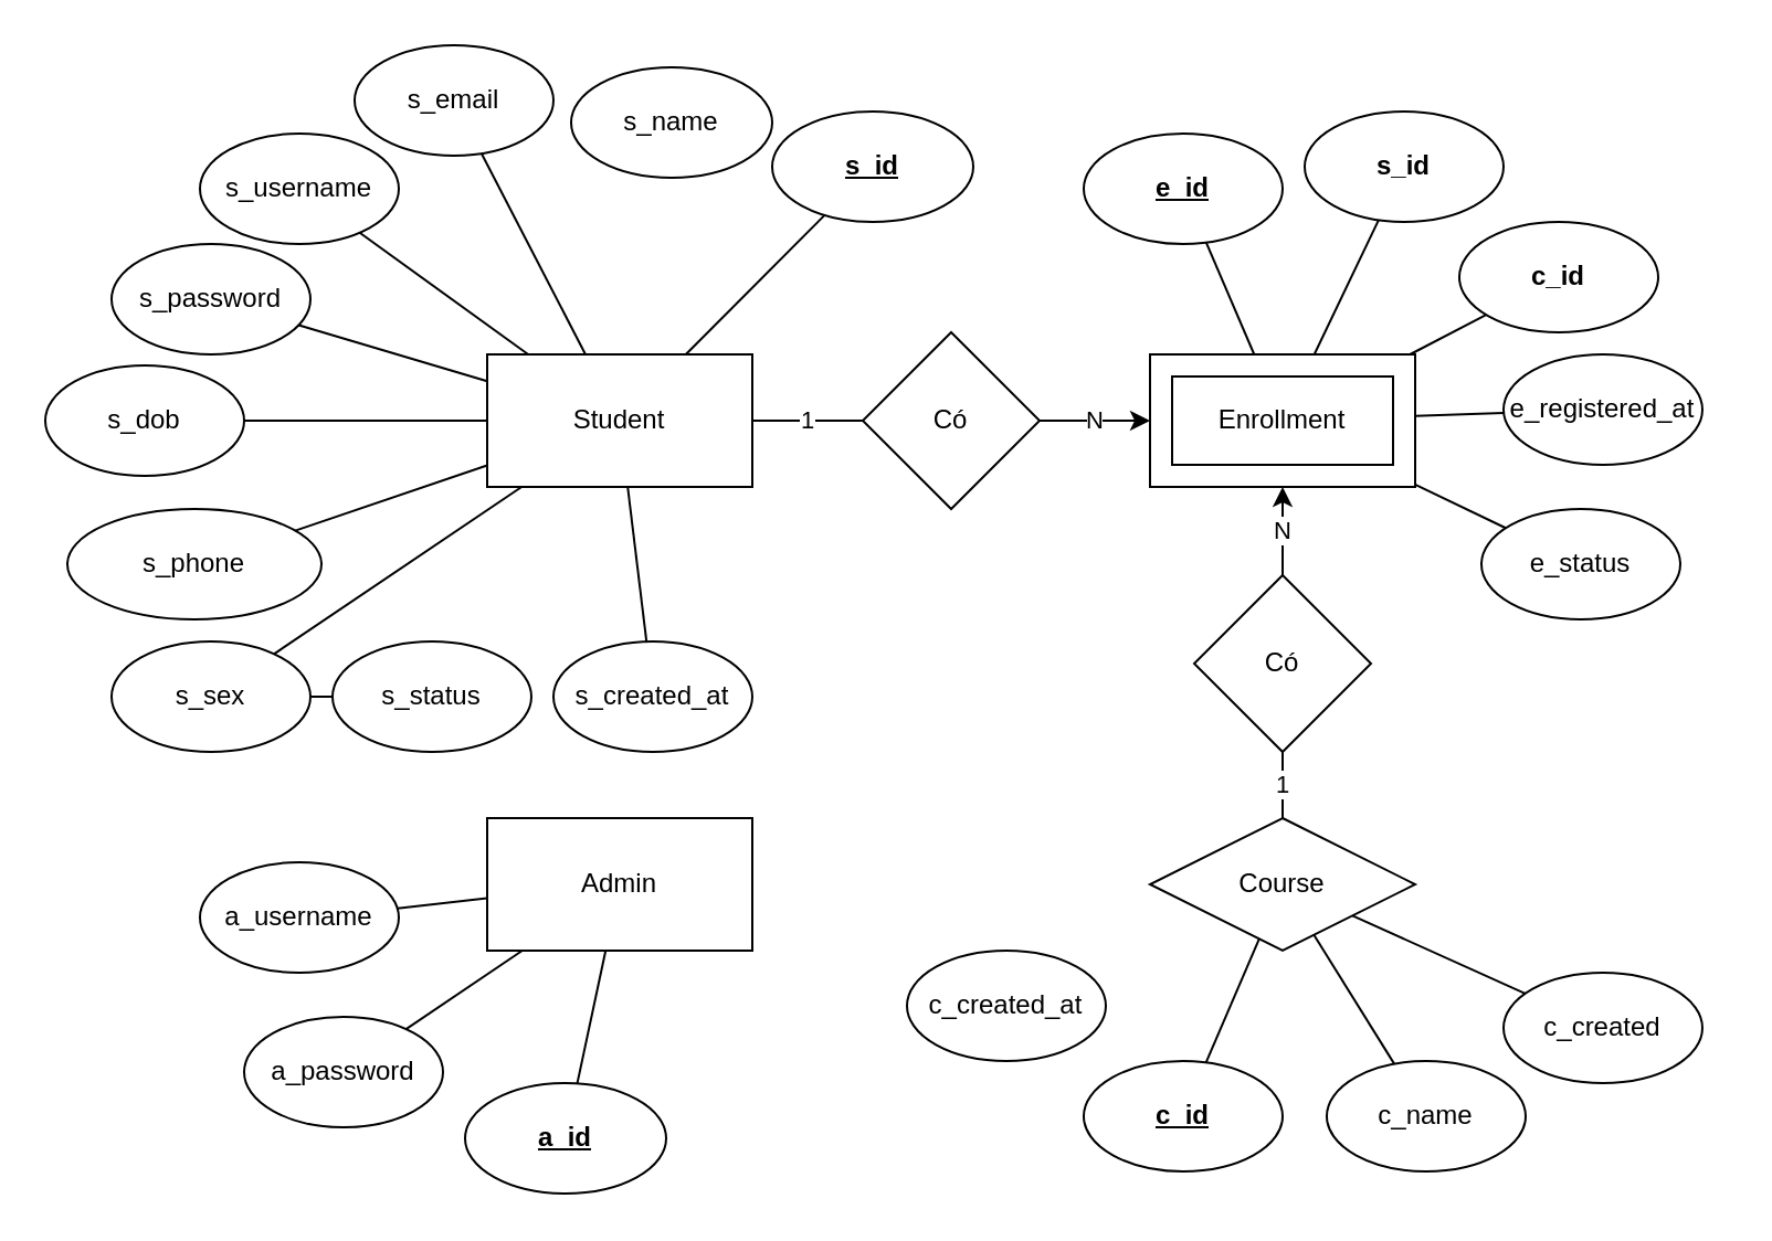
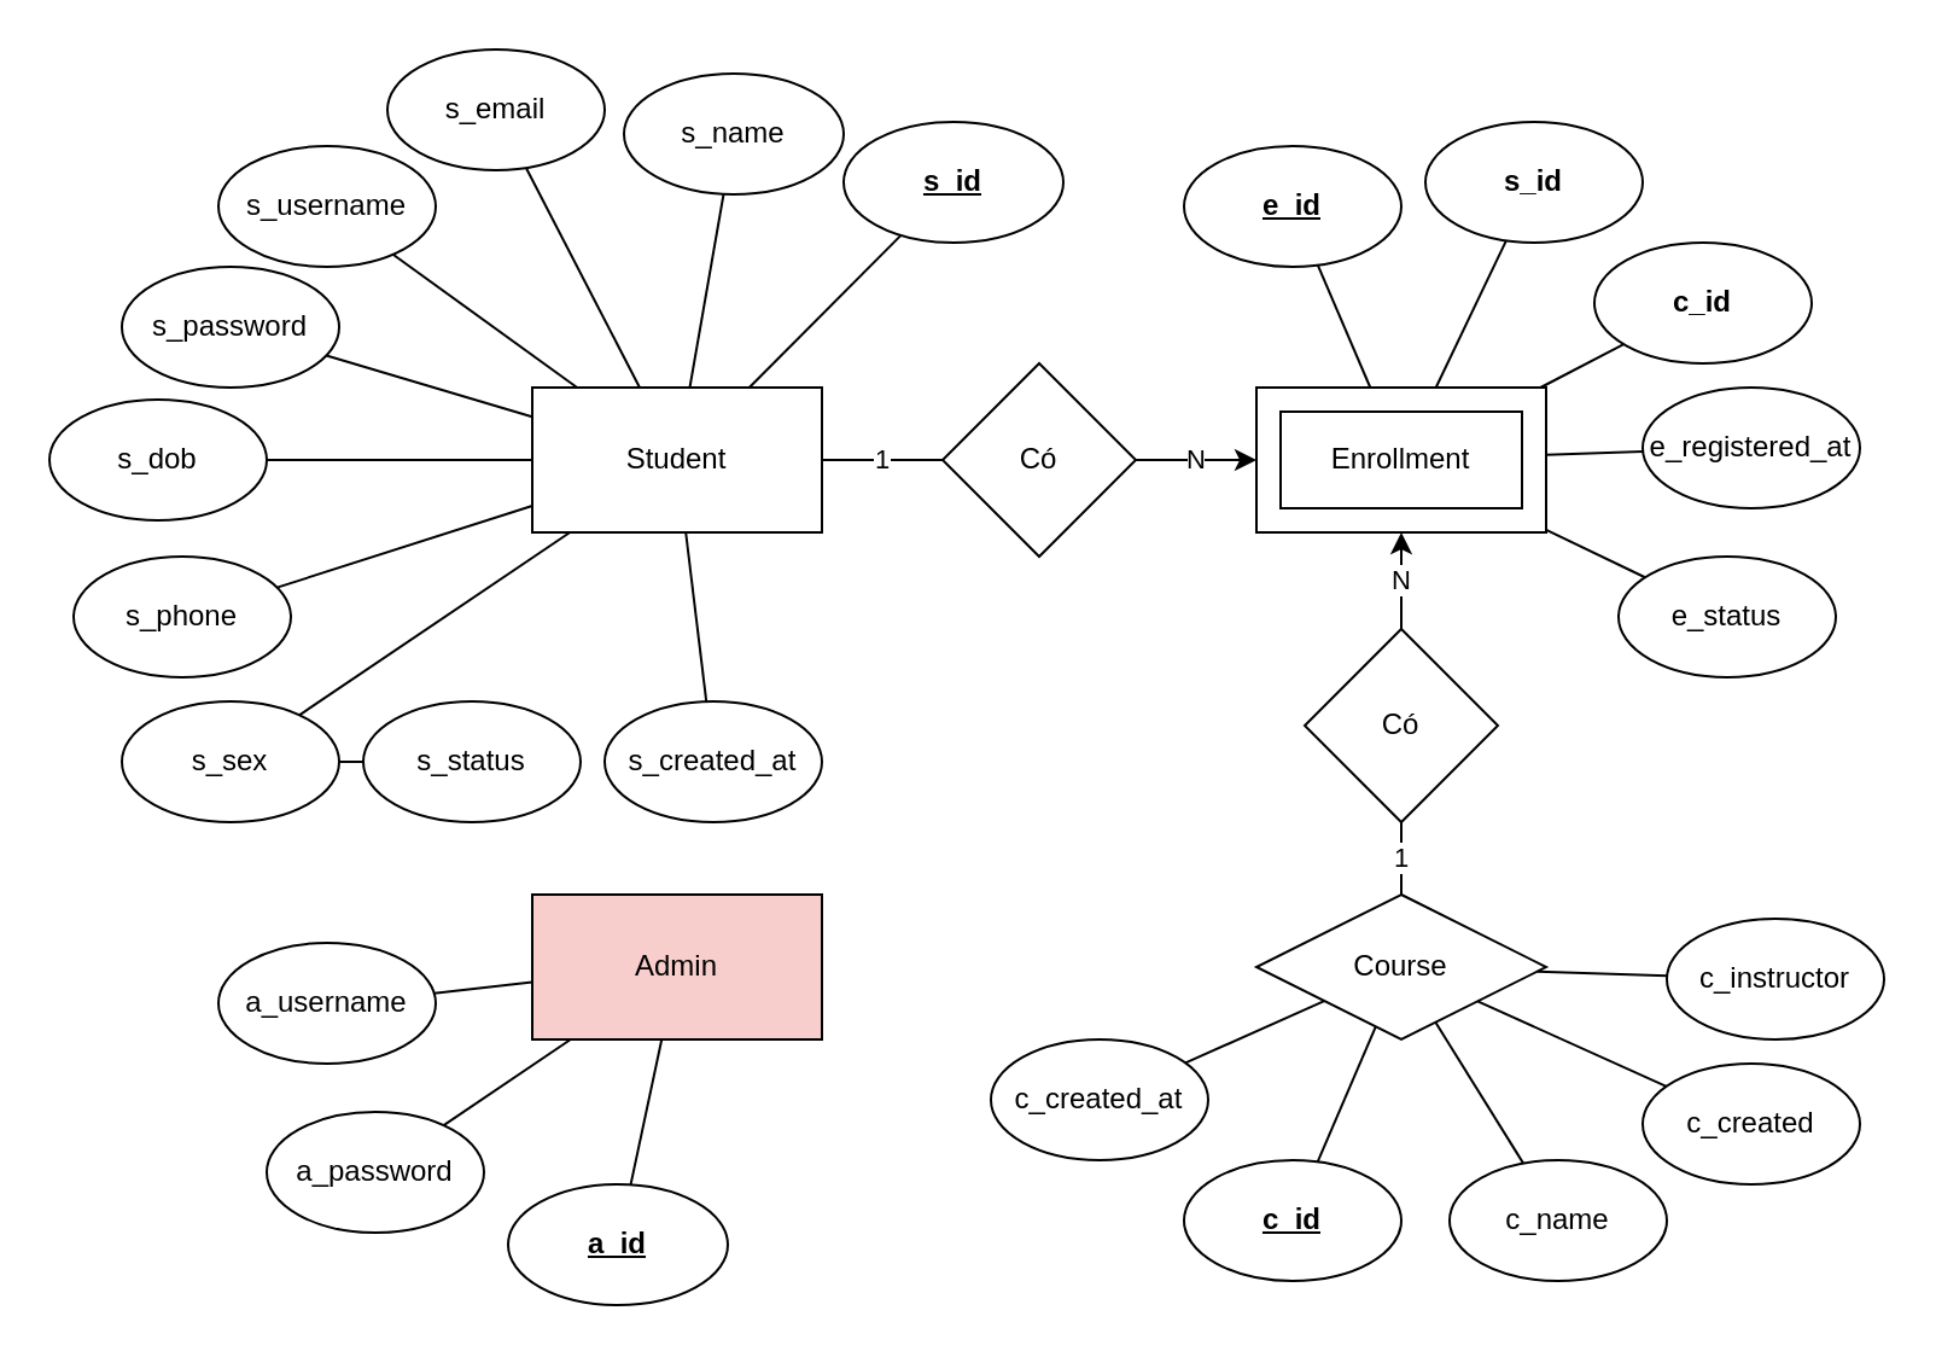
  <mxCell id="0" />
  <mxCell id="1" parent="0" />
  <mxCell id="2" value="Student" style="rounded=0;whiteSpace=wrap;html=1;" parent="1" vertex="1"><mxGeometry x="220" y="160" width="120" height="60" as="geometry" /></mxCell>
- <mxCell id="3" value="Admin" style="rounded=0;whiteSpace=wrap;html=1;" parent="1" vertex="1"><mxGeometry x="220" y="370" width="120" height="60" as="geometry" /></mxCell>
+ <mxCell id="3" value="Admin" style="rounded=0;whiteSpace=wrap;html=1;fillColor=#f8cecc;" parent="1" vertex="1"><mxGeometry x="220" y="370" width="120" height="60" as="geometry" /></mxCell>
  <mxCell id="4" value="Course" style="rhombus;whiteSpace=wrap;html=1;" parent="1" vertex="1"><mxGeometry x="520" y="370" width="120" height="60" as="geometry" /></mxCell>
  <mxCell id="5" value="" style="rounded=0;whiteSpace=wrap;html=1;" parent="1" vertex="1"><mxGeometry x="520" y="160" width="120" height="60" as="geometry" /></mxCell>
  <mxCell id="6" value="Enrollment" style="rounded=0;whiteSpace=wrap;html=1;" parent="1" vertex="1"><mxGeometry x="530" y="170" width="100" height="40" as="geometry" /></mxCell>
  <mxCell id="7" value="1" style="endArrow=none;html=1;rounded=0;entryX=0;entryY=0.5;entryDx=0;entryDy=0;" parent="1" source="2" target="8" edge="1"><mxGeometry width="50" height="50" relative="1" as="geometry"><mxPoint x="380" y="300" as="sourcePoint" /><mxPoint x="430" y="250" as="targetPoint" /></mxGeometry></mxCell>
  <mxCell id="8" value="Có" style="rhombus;whiteSpace=wrap;html=1;" parent="1" vertex="1"><mxGeometry x="390" y="150" width="80" height="80" as="geometry" /></mxCell>
  <mxCell id="9" value="N" style="endArrow=classic;html=1;rounded=0;" parent="1" source="8" target="5" edge="1"><mxGeometry width="50" height="50" relative="1" as="geometry"><mxPoint x="410" y="310" as="sourcePoint" /><mxPoint x="460" y="260" as="targetPoint" /></mxGeometry></mxCell>
  <mxCell id="10" value="1" style="endArrow=none;html=1;rounded=0;" parent="1" source="4" target="11" edge="1"><mxGeometry width="50" height="50" relative="1" as="geometry"><mxPoint x="360" y="320" as="sourcePoint" /><mxPoint x="450" y="380" as="targetPoint" /></mxGeometry></mxCell>
  <mxCell id="11" value="Có" style="rhombus;whiteSpace=wrap;html=1;" parent="1" vertex="1"><mxGeometry x="540" y="260" width="80" height="80" as="geometry" /></mxCell>
  <mxCell id="12" value="N" style="endArrow=classic;html=1;rounded=0;" parent="1" source="11" target="5" edge="1"><mxGeometry width="50" height="50" relative="1" as="geometry"><mxPoint x="430" y="440" as="sourcePoint" /><mxPoint x="540" y="320" as="targetPoint" /></mxGeometry></mxCell>
  <mxCell id="13" value="" style="endArrow=none;html=1;rounded=0;" parent="1" source="2" target="14" edge="1"><mxGeometry width="50" height="50" relative="1" as="geometry"><mxPoint x="200" y="120" as="sourcePoint" /><mxPoint x="250" y="70" as="targetPoint" /></mxGeometry></mxCell>
  <mxCell id="14" value="&lt;b&gt;&lt;u&gt;s_id&lt;/u&gt;&lt;/b&gt;" style="ellipse;whiteSpace=wrap;html=1;" parent="1" vertex="1"><mxGeometry x="349" y="50" width="91" height="50" as="geometry" /></mxCell>
+ <mxCell id="15" value="" style="endArrow=none;html=1;rounded=0;" parent="1" source="2" target="22" edge="1"><mxGeometry width="50" height="50" relative="1" as="geometry"><mxPoint x="140" y="190" as="sourcePoint" /><mxPoint x="290.978" y="69.947" as="targetPoint" /></mxGeometry></mxCell>
  <mxCell id="16" value="s_email" style="ellipse;whiteSpace=wrap;html=1;" parent="1" vertex="1"><mxGeometry x="160" y="20" width="90" height="50" as="geometry" /></mxCell>
  <mxCell id="17" value="" style="endArrow=none;html=1;rounded=0;" parent="1" source="2" target="16" edge="1"><mxGeometry width="50" height="50" relative="1" as="geometry"><mxPoint x="40" y="320" as="sourcePoint" /><mxPoint x="90" y="270" as="targetPoint" /></mxGeometry></mxCell>
  <mxCell id="18" value="s_username" style="ellipse;whiteSpace=wrap;html=1;" parent="1" vertex="1"><mxGeometry x="90" y="60" width="90" height="50" as="geometry" /></mxCell>
  <mxCell id="19" value="" style="endArrow=none;html=1;rounded=0;" parent="1" source="18" target="2" edge="1"><mxGeometry width="50" height="50" relative="1" as="geometry"><mxPoint x="170" y="310" as="sourcePoint" /><mxPoint x="220" y="260" as="targetPoint" /></mxGeometry></mxCell>
  <mxCell id="20" value="s_password" style="ellipse;whiteSpace=wrap;html=1;" parent="1" vertex="1"><mxGeometry x="50" y="110" width="90" height="50" as="geometry" /></mxCell>
  <mxCell id="21" value="" style="endArrow=none;html=1;rounded=0;" parent="1" source="20" target="2" edge="1"><mxGeometry width="50" height="50" relative="1" as="geometry"><mxPoint x="180" y="300" as="sourcePoint" /><mxPoint x="230" y="250" as="targetPoint" /></mxGeometry></mxCell>
  <mxCell id="22" value="s_name" style="ellipse;whiteSpace=wrap;html=1;" parent="1" vertex="1"><mxGeometry x="258" width="91" height="50" as="geometry" y="30" /></mxCell>
  <mxCell id="23" value="s_dob" style="ellipse;whiteSpace=wrap;html=1;" parent="1" vertex="1"><mxGeometry x="20" y="165" width="90" height="50" as="geometry" /></mxCell>
  <mxCell id="24" value="" style="endArrow=none;html=1;rounded=0;" parent="1" source="23" target="2" edge="1"><mxGeometry width="50" height="50" relative="1" as="geometry"><mxPoint x="145" y="157" as="sourcePoint" /><mxPoint x="230" y="182" as="targetPoint" /></mxGeometry></mxCell>
- <mxCell id="25" value="s_phone" style="ellipse;whiteSpace=wrap;html=1;" parent="1" vertex="1"><mxGeometry x="30" y="230" width="115" height="50" as="geometry" /></mxCell>
+ <mxCell id="25" value="s_phone" style="ellipse;whiteSpace=wrap;html=1;" parent="1" vertex="1"><mxGeometry x="30" y="230" width="90" height="50" as="geometry" /></mxCell>
  <mxCell id="26" value="" style="endArrow=none;html=1;rounded=0;" parent="1" source="25" target="2" edge="1"><mxGeometry width="50" height="50" relative="1" as="geometry"><mxPoint x="160" y="290" as="sourcePoint" /><mxPoint x="210" y="240" as="targetPoint" /></mxGeometry></mxCell>
  <mxCell id="27" value="s_sex" style="ellipse;whiteSpace=wrap;html=1;" parent="1" vertex="1"><mxGeometry x="50" y="290" width="90" height="50" as="geometry" /></mxCell>
  <mxCell id="28" value="" style="endArrow=none;html=1;rounded=0;" parent="1" source="27" target="2" edge="1"><mxGeometry width="50" height="50" relative="1" as="geometry"><mxPoint x="170" y="310" as="sourcePoint" /><mxPoint x="220" y="260" as="targetPoint" /></mxGeometry></mxCell>
  <mxCell id="29" value="s_status" style="ellipse;whiteSpace=wrap;html=1;" parent="1" vertex="1"><mxGeometry x="150" y="290" width="90" height="50" as="geometry" /></mxCell>
  <mxCell id="30" value="" style="endArrow=none;html=1;rounded=0;" parent="1" source="29" target="27" edge="1"><mxGeometry width="50" height="50" relative="1" as="geometry"><mxPoint x="240" y="300" as="sourcePoint" /><mxPoint x="290" y="250" as="targetPoint" /></mxGeometry></mxCell>
  <mxCell id="31" value="s_created_at" style="ellipse;whiteSpace=wrap;html=1;" parent="1" vertex="1"><mxGeometry x="250" y="290" width="90" height="50" as="geometry" /></mxCell>
  <mxCell id="32" value="" style="endArrow=none;html=1;rounded=0;" parent="1" source="31" target="2" edge="1"><mxGeometry width="50" height="50" relative="1" as="geometry"><mxPoint x="260" y="300" as="sourcePoint" /><mxPoint x="310" y="250" as="targetPoint" /></mxGeometry></mxCell>
  <mxCell id="33" value="a_username" style="ellipse;whiteSpace=wrap;html=1;" parent="1" vertex="1"><mxGeometry x="90" y="390" width="90" height="50" as="geometry" /></mxCell>
  <mxCell id="34" value="a_password" style="ellipse;whiteSpace=wrap;html=1;" parent="1" vertex="1"><mxGeometry x="110" y="460" width="90" height="50" as="geometry" /></mxCell>
  <mxCell id="35" value="&lt;b&gt;&lt;u&gt;a_id&lt;/u&gt;&lt;/b&gt;" style="ellipse;whiteSpace=wrap;html=1;" parent="1" vertex="1"><mxGeometry x="210" y="490" width="91" height="50" as="geometry" /></mxCell>
  <mxCell id="36" value="" style="endArrow=none;html=1;rounded=0;" parent="1" source="33" target="3" edge="1"><mxGeometry width="50" height="50" relative="1" as="geometry"><mxPoint x="60" y="540" as="sourcePoint" /><mxPoint x="110" y="490" as="targetPoint" /></mxGeometry></mxCell>
  <mxCell id="37" value="" style="endArrow=none;html=1;rounded=0;" parent="1" source="34" target="3" edge="1"><mxGeometry width="50" height="50" relative="1" as="geometry"><mxPoint x="189" y="421" as="sourcePoint" /><mxPoint x="230" y="416" as="targetPoint" /></mxGeometry></mxCell>
  <mxCell id="38" value="" style="endArrow=none;html=1;rounded=0;" parent="1" source="35" target="3" edge="1"><mxGeometry width="50" height="50" relative="1" as="geometry"><mxPoint x="193" y="476" as="sourcePoint" /><mxPoint x="246" y="440" as="targetPoint" /></mxGeometry></mxCell>
  <mxCell id="39" value="&lt;b&gt;&lt;u&gt;c_id&lt;/u&gt;&lt;/b&gt;" style="ellipse;whiteSpace=wrap;html=1;" parent="1" vertex="1"><mxGeometry x="490" y="480" width="90" height="50" as="geometry" /></mxCell>
  <mxCell id="40" value="" style="endArrow=none;html=1;rounded=0;" parent="1" source="39" target="4" edge="1"><mxGeometry width="50" height="50" relative="1" as="geometry"><mxPoint x="490" y="490" as="sourcePoint" /><mxPoint x="540" y="440" as="targetPoint" /></mxGeometry></mxCell>
  <mxCell id="41" value="c_name" style="ellipse;whiteSpace=wrap;html=1;" parent="1" vertex="1"><mxGeometry x="600" y="480" width="90" height="50" as="geometry" /></mxCell>
  <mxCell id="42" value="" style="endArrow=none;html=1;rounded=0;" parent="1" source="41" target="4" edge="1"><mxGeometry width="50" height="50" relative="1" as="geometry"><mxPoint x="555" y="491" as="sourcePoint" /><mxPoint x="577" y="440" as="targetPoint" /></mxGeometry></mxCell>
  <mxCell id="43" value="c_created" style="ellipse;whiteSpace=wrap;html=1;" parent="1" vertex="1"><mxGeometry x="680" y="440" width="90" height="50" as="geometry" /></mxCell>
  <mxCell id="44" value="" style="endArrow=none;html=1;rounded=0;" parent="1" source="43" target="4" edge="1"><mxGeometry width="50" height="50" relative="1" as="geometry"><mxPoint x="580" y="510" as="sourcePoint" /><mxPoint x="630" y="460" as="targetPoint" /></mxGeometry></mxCell>
+ <mxCell id="45" value="c_instructor" style="ellipse;whiteSpace=wrap;html=1;" parent="1" vertex="1"><mxGeometry x="690" y="380" width="90" height="50" as="geometry" /></mxCell>
+ <mxCell id="46" value="" style="endArrow=none;html=1;rounded=0;" parent="1" source="45" target="4" edge="1"><mxGeometry width="50" height="50" relative="1" as="geometry"><mxPoint x="700" y="459" as="sourcePoint" /><mxPoint x="650" y="437" as="targetPoint" /></mxGeometry></mxCell>
  <mxCell id="47" value="c_created_at" style="ellipse;whiteSpace=wrap;html=1;" parent="1" vertex="1"><mxGeometry x="410" y="430" width="90" height="50" as="geometry" /></mxCell>
+ <mxCell id="48" value="" style="endArrow=none;html=1;rounded=0;" parent="1" source="47" target="4" edge="1"><mxGeometry width="50" height="50" relative="1" as="geometry"><mxPoint x="380" y="440" as="sourcePoint" /><mxPoint x="430" y="390" as="targetPoint" /></mxGeometry></mxCell>
  <mxCell id="49" value="&lt;b&gt;&lt;u&gt;e_id&lt;/u&gt;&lt;/b&gt;" style="ellipse;whiteSpace=wrap;html=1;" parent="1" vertex="1"><mxGeometry x="490" y="60" width="90" height="50" as="geometry" /></mxCell>
  <mxCell id="50" value="" style="endArrow=none;html=1;rounded=0;" parent="1" source="5" target="49" edge="1"><mxGeometry width="50" height="50" relative="1" as="geometry"><mxPoint x="700" y="414" as="sourcePoint" /><mxPoint x="650" y="412" as="targetPoint" /></mxGeometry></mxCell>
  <mxCell id="51" value="&lt;b&gt;s_id&lt;/b&gt;" style="ellipse;whiteSpace=wrap;html=1;" parent="1" vertex="1"><mxGeometry x="590" y="50" width="90" height="50" as="geometry" /></mxCell>
  <mxCell id="52" value="" style="endArrow=none;html=1;rounded=0;" parent="1" source="5" target="51" edge="1"><mxGeometry width="50" height="50" relative="1" as="geometry"><mxPoint x="577" y="170" as="sourcePoint" /><mxPoint x="555" y="119" as="targetPoint" /></mxGeometry></mxCell>
  <mxCell id="53" value="&lt;b&gt;c_id&lt;/b&gt;" style="ellipse;whiteSpace=wrap;html=1;" parent="1" vertex="1"><mxGeometry x="660" y="100" width="90" height="50" as="geometry" /></mxCell>
  <mxCell id="54" value="" style="endArrow=none;html=1;rounded=0;" parent="1" source="5" target="53" edge="1"><mxGeometry width="50" height="50" relative="1" as="geometry"><mxPoint x="604" y="170" as="sourcePoint" /><mxPoint x="633" y="109" as="targetPoint" /></mxGeometry></mxCell>
  <mxCell id="55" value="e_registered_at" style="ellipse;whiteSpace=wrap;html=1;" parent="1" vertex="1"><mxGeometry x="680" y="160" width="90" height="50" as="geometry" /></mxCell>
  <mxCell id="56" value="" style="endArrow=none;html=1;rounded=0;" parent="1" source="5" target="55" edge="1"><mxGeometry width="50" height="50" relative="1" as="geometry"><mxPoint x="660" y="210" as="sourcePoint" /><mxPoint x="682" y="152" as="targetPoint" /></mxGeometry></mxCell>
  <mxCell id="57" value="e_status" style="ellipse;whiteSpace=wrap;html=1;" vertex="1" parent="1"><mxGeometry x="670" y="230" width="90" height="50" as="geometry" /></mxCell>
  <mxCell id="58" value="" style="endArrow=none;html=1;rounded=0;" edge="1" parent="1" source="5" target="57"><mxGeometry width="50" height="50" relative="1" as="geometry"><mxPoint x="600" y="320" as="sourcePoint" /><mxPoint x="650" y="270" as="targetPoint" /></mxGeometry></mxCell>
